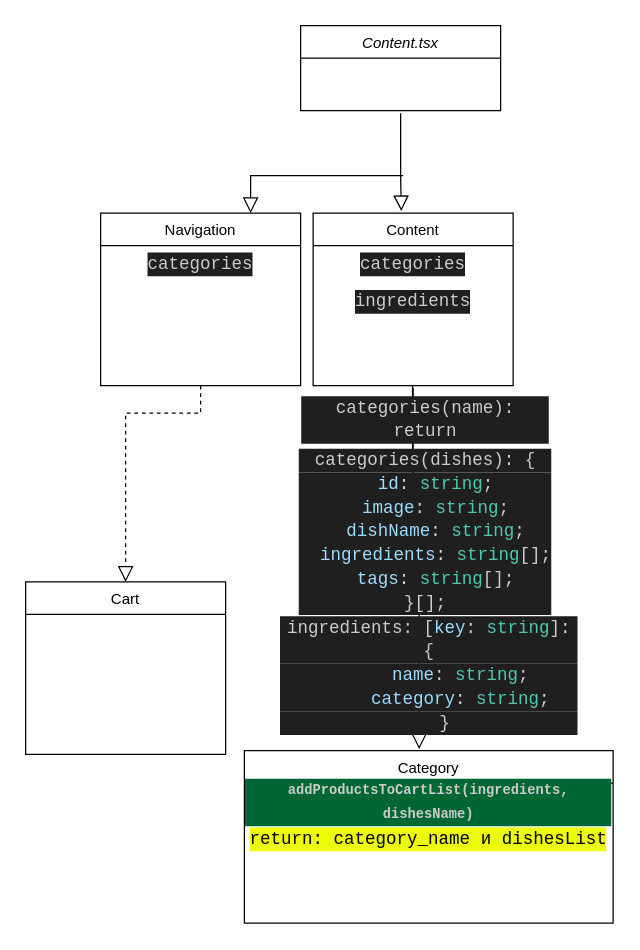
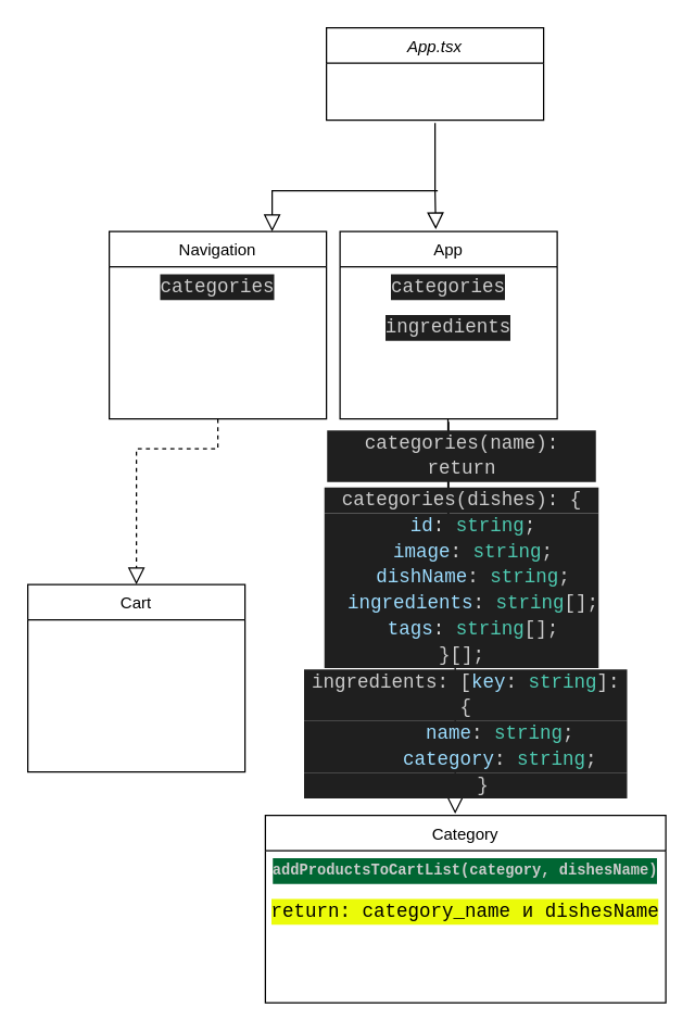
  <mxCell id="0" />
  <mxCell id="1" parent="0" />
- <mxCell id="2" value="Content.tsx" style="swimlane;fontStyle=2;align=center;verticalAlign=top;childLayout=stackLayout;horizontal=1;startSize=26;horizontalStack=0;resizeParent=1;resizeLast=0;collapsible=1;marginBottom=0;rounded=0;shadow=0;strokeWidth=1;" parent="1" vertex="1"><mxGeometry x="240" y="20" width="160" height="68" as="geometry"><mxRectangle x="230" y="140" width="160" height="26" as="alternateBounds" /></mxGeometry></mxCell>
+ <mxCell id="2" value="App.tsx" style="swimlane;fontStyle=2;align=center;verticalAlign=top;childLayout=stackLayout;horizontal=1;startSize=26;horizontalStack=0;resizeParent=1;resizeLast=0;collapsible=1;marginBottom=0;rounded=0;shadow=0;strokeWidth=1;" parent="1" vertex="1"><mxGeometry x="240" y="20" width="160" height="68" as="geometry"><mxRectangle x="230" y="140" width="160" height="26" as="alternateBounds" /></mxGeometry></mxCell>
  <mxCell id="3" value="" style="endArrow=block;endSize=10;endFill=0;shadow=0;strokeWidth=1;rounded=0;edgeStyle=elbowEdgeStyle;elbow=vertical;entryX=0.75;entryY=0;entryDx=0;entryDy=0;" parent="1" target="8" edge="1"><mxGeometry width="160" relative="1" as="geometry"><mxPoint x="322" y="140" as="sourcePoint" /><mxPoint x="240" y="291.242" as="targetPoint" /><Array as="points"><mxPoint x="292" y="140" /></Array></mxGeometry></mxCell>
- <mxCell id="4" value="Content" style="swimlane;fontStyle=0;align=center;verticalAlign=top;childLayout=stackLayout;horizontal=1;startSize=26;horizontalStack=0;resizeParent=1;resizeLast=0;collapsible=1;marginBottom=0;rounded=0;shadow=0;strokeWidth=1;" parent="1" vertex="1"><mxGeometry x="250" y="170" width="160" height="138" as="geometry"><mxRectangle x="550" y="140" width="160" height="26" as="alternateBounds" /></mxGeometry></mxCell>
+ <mxCell id="4" value="App" style="swimlane;fontStyle=0;align=center;verticalAlign=top;childLayout=stackLayout;horizontal=1;startSize=26;horizontalStack=0;resizeParent=1;resizeLast=0;collapsible=1;marginBottom=0;rounded=0;shadow=0;strokeWidth=1;" parent="1" vertex="1"><mxGeometry x="250" y="170" width="160" height="138" as="geometry"><mxRectangle x="550" y="140" width="160" height="26" as="alternateBounds" /></mxGeometry></mxCell>
  <mxCell id="5" value="&lt;div style=&quot;color: rgb(204, 204, 204); background-color: rgb(31, 31, 31); font-family: Consolas, &amp;quot;Courier New&amp;quot;, monospace; font-size: 14px; line-height: 19px;&quot;&gt;categories&lt;/div&gt;" style="text;html=1;strokeColor=none;fillColor=none;align=center;verticalAlign=middle;whiteSpace=wrap;rounded=0;" vertex="1" parent="4"><mxGeometry y="26" width="160" height="30" as="geometry" /></mxCell>
  <mxCell id="6" value="&lt;div style=&quot;color: rgb(204, 204, 204); background-color: rgb(31, 31, 31); font-family: Consolas, &amp;quot;Courier New&amp;quot;, monospace; font-size: 14px; line-height: 19px;&quot;&gt;ingredients&lt;/div&gt;" style="text;html=1;strokeColor=none;fillColor=none;align=center;verticalAlign=middle;whiteSpace=wrap;rounded=0;" vertex="1" parent="4"><mxGeometry y="56" width="160" height="30" as="geometry" /></mxCell>
  <mxCell id="7" value="" style="endArrow=block;endSize=10;endFill=0;shadow=0;strokeWidth=1;rounded=0;edgeStyle=elbowEdgeStyle;elbow=vertical;entryX=0.441;entryY=-0.012;entryDx=0;entryDy=0;entryPerimeter=0;" edge="1" parent="1" target="4"><mxGeometry width="160" relative="1" as="geometry"><mxPoint x="320" y="90" as="sourcePoint" /><mxPoint x="405.28" y="235.584" as="targetPoint" /><Array as="points"><mxPoint x="360" y="140" /><mxPoint x="370" y="80" /></Array></mxGeometry></mxCell>
  <mxCell id="8" value="Navigation" style="swimlane;fontStyle=0;align=center;verticalAlign=top;childLayout=stackLayout;horizontal=1;startSize=26;horizontalStack=0;resizeParent=1;resizeLast=0;collapsible=1;marginBottom=0;rounded=0;shadow=0;strokeWidth=1;" vertex="1" parent="1"><mxGeometry x="80" y="170" width="160" height="138" as="geometry"><mxRectangle x="550" y="140" width="160" height="26" as="alternateBounds" /></mxGeometry></mxCell>
  <mxCell id="9" value="&lt;div style=&quot;color: rgb(204, 204, 204); background-color: rgb(31, 31, 31); font-family: Consolas, &amp;quot;Courier New&amp;quot;, monospace; font-size: 14px; line-height: 19px;&quot;&gt;categories&lt;/div&gt;" style="text;html=1;strokeColor=none;fillColor=none;align=center;verticalAlign=middle;whiteSpace=wrap;rounded=0;" vertex="1" parent="8"><mxGeometry y="26" width="160" height="30" as="geometry" /></mxCell>
  <mxCell id="10" value="" style="endArrow=block;endSize=10;endFill=0;shadow=0;strokeWidth=1;rounded=0;edgeStyle=elbowEdgeStyle;elbow=vertical;entryX=0.5;entryY=0;entryDx=0;entryDy=0;exitX=0.5;exitY=1;exitDx=0;exitDy=0;dashed=1;" edge="1" parent="1" source="8" target="11"><mxGeometry width="160" relative="1" as="geometry"><mxPoint x="240" y="330" as="sourcePoint" /><mxPoint x="118" y="360" as="targetPoint" /><Array as="points"><mxPoint x="210" y="330" /></Array></mxGeometry></mxCell>
- <mxCell id="11" value="Cart" style="swimlane;fontStyle=0;align=center;verticalAlign=top;childLayout=stackLayout;horizontal=1;startSize=26;horizontalStack=0;resizeParent=1;resizeLast=0;collapsible=1;marginBottom=0;rounded=0;shadow=0;strokeWidth=1;" vertex="1" parent="1"><mxGeometry x="20" y="465" width="160" height="138" as="geometry"><mxRectangle x="550" y="140" width="160" height="26" as="alternateBounds" /></mxGeometry></mxCell>
+ <mxCell id="11" value="Cart" style="swimlane;fontStyle=0;align=center;verticalAlign=top;childLayout=stackLayout;horizontal=1;startSize=26;horizontalStack=0;resizeParent=1;resizeLast=0;collapsible=1;marginBottom=0;rounded=0;shadow=0;strokeWidth=1;" vertex="1" parent="1"><mxGeometry x="20" y="430" width="160" height="138" as="geometry"><mxRectangle x="550" y="140" width="160" height="26" as="alternateBounds" /></mxGeometry></mxCell>
  <mxCell id="12" value="Category" style="swimlane;fontStyle=0;align=center;verticalAlign=top;childLayout=stackLayout;horizontal=1;startSize=26;horizontalStack=0;resizeParent=1;resizeLast=0;collapsible=1;marginBottom=0;rounded=0;shadow=0;strokeWidth=1;" vertex="1" parent="1"><mxGeometry x="195" y="600" width="295" height="138" as="geometry"><mxRectangle x="550" y="140" width="160" height="26" as="alternateBounds" /></mxGeometry></mxCell>
- <mxCell id="13" value="&lt;div style=&quot;color: rgb(204, 204, 204); font-family: Consolas, &amp;quot;Courier New&amp;quot;, monospace; font-size: 11px; line-height: 19px;&quot;&gt;&lt;div style=&quot;line-height: 19px; font-size: 11px;&quot;&gt;addProductsToCartList(ingredients, dishesName)&lt;/div&gt;&lt;/div&gt;" style="text;html=1;strokeColor=none;fillColor=none;align=center;verticalAlign=middle;whiteSpace=wrap;rounded=0;fontSize=11;labelBackgroundColor=#006633;fontStyle=1" vertex="1" parent="12"><mxGeometry y="26" width="295" height="30" as="geometry" /></mxCell>
- <mxCell id="14" value="&lt;div style=&quot;font-family: Consolas, &amp;quot;Courier New&amp;quot;, monospace; font-size: 14px; line-height: 19px;&quot;&gt;return: category_name и&amp;nbsp;dishesList&lt;/div&gt;" style="text;html=1;strokeColor=none;fillColor=none;align=center;verticalAlign=middle;whiteSpace=wrap;rounded=0;labelBackgroundColor=#ebfb09;fontColor=#000000;" vertex="1" parent="12"><mxGeometry y="56" width="295" height="30" as="geometry" /></mxCell>
+ <mxCell id="13" value="&lt;div style=&quot;color: rgb(204, 204, 204); font-family: Consolas, &amp;quot;Courier New&amp;quot;, monospace; font-size: 11px; line-height: 19px;&quot;&gt;&lt;div style=&quot;line-height: 19px; font-size: 11px;&quot;&gt;addProductsToCartList(category, dishesName)&lt;/div&gt;&lt;/div&gt;" style="text;html=1;strokeColor=none;fillColor=none;align=center;verticalAlign=middle;whiteSpace=wrap;rounded=0;fontSize=11;labelBackgroundColor=#006633;fontStyle=1" vertex="1" parent="12"><mxGeometry y="26" width="295" height="30" as="geometry" /></mxCell>
+ <mxCell id="14" value="&lt;div style=&quot;font-family: Consolas, &amp;quot;Courier New&amp;quot;, monospace; font-size: 14px; line-height: 19px;&quot;&gt;return: category_name и&amp;nbsp;dishesName&lt;/div&gt;" style="text;html=1;strokeColor=none;fillColor=none;align=center;verticalAlign=middle;whiteSpace=wrap;rounded=0;labelBackgroundColor=#ebfb09;fontColor=#000000;" vertex="1" parent="12"><mxGeometry y="56" width="295" height="30" as="geometry" /></mxCell>
  <mxCell id="15" value="" style="endArrow=block;endSize=10;endFill=0;shadow=0;strokeWidth=1;rounded=0;edgeStyle=elbowEdgeStyle;elbow=vertical;" edge="1" parent="1"><mxGeometry width="160" relative="1" as="geometry"><mxPoint x="330" y="310" as="sourcePoint" /><mxPoint x="330" y="430" as="targetPoint" /><Array as="points" /></mxGeometry></mxCell>
  <mxCell id="16" value="" style="endArrow=block;endSize=10;endFill=0;shadow=0;strokeWidth=1;rounded=0;edgeStyle=elbowEdgeStyle;elbow=vertical;exitX=0.5;exitY=1;exitDx=0;exitDy=0;entryX=0.474;entryY=-0.009;entryDx=0;entryDy=0;entryPerimeter=0;" edge="1" parent="1" target="12"><mxGeometry width="160" relative="1" as="geometry"><mxPoint x="329.52" y="308" as="sourcePoint" /><mxPoint x="330" y="430" as="targetPoint" /><Array as="points" /></mxGeometry></mxCell>
  <mxCell id="17" value="&lt;div style=&quot;color: rgb(204, 204, 204); background-color: rgb(31, 31, 31); font-family: Consolas, &amp;quot;Courier New&amp;quot;, monospace; font-size: 14px; line-height: 19px;&quot;&gt;categories(name): return&lt;/div&gt;" style="text;html=1;strokeColor=none;fillColor=none;align=center;verticalAlign=middle;whiteSpace=wrap;rounded=0;" vertex="1" parent="1"><mxGeometry x="240" y="320" width="200" height="30" as="geometry" /></mxCell>
  <mxCell id="18" value="&lt;div style=&quot;color: rgb(204, 204, 204); background-color: rgb(31, 31, 31); font-family: Consolas, &amp;quot;Courier New&amp;quot;, monospace; font-size: 14px; line-height: 19px;&quot;&gt;categories(dishes):&amp;nbsp;{&lt;/div&gt;&lt;div style=&quot;color: rgb(204, 204, 204); background-color: rgb(31, 31, 31); font-family: Consolas, &amp;quot;Courier New&amp;quot;, monospace; font-size: 14px; line-height: 19px;&quot;&gt;&lt;div&gt;&amp;nbsp; &lt;span style=&quot;color: #9cdcfe;&quot;&gt;id&lt;/span&gt;&lt;span style=&quot;color: #d4d4d4;&quot;&gt;:&lt;/span&gt; &lt;span style=&quot;color: #4ec9b0;&quot;&gt;string&lt;/span&gt;;&lt;/div&gt;&lt;div&gt;&amp;nbsp; &lt;span style=&quot;color: #9cdcfe;&quot;&gt;image&lt;/span&gt;&lt;span style=&quot;color: #d4d4d4;&quot;&gt;:&lt;/span&gt; &lt;span style=&quot;color: #4ec9b0;&quot;&gt;string&lt;/span&gt;;&lt;/div&gt;&lt;div&gt;&amp;nbsp; &lt;span style=&quot;color: #9cdcfe;&quot;&gt;dishName&lt;/span&gt;&lt;span style=&quot;color: #d4d4d4;&quot;&gt;:&lt;/span&gt; &lt;span style=&quot;color: #4ec9b0;&quot;&gt;string&lt;/span&gt;;&lt;/div&gt;&lt;div&gt;&amp;nbsp; &lt;span style=&quot;color: #9cdcfe;&quot;&gt;ingredients&lt;/span&gt;&lt;span style=&quot;color: #d4d4d4;&quot;&gt;:&lt;/span&gt; &lt;span style=&quot;color: #4ec9b0;&quot;&gt;string&lt;/span&gt;[];&lt;/div&gt;&lt;div&gt;&amp;nbsp; &lt;span style=&quot;color: #9cdcfe;&quot;&gt;tags&lt;/span&gt;&lt;span style=&quot;color: #d4d4d4;&quot;&gt;:&lt;/span&gt; &lt;span style=&quot;color: #4ec9b0;&quot;&gt;string&lt;/span&gt;[];&lt;/div&gt;&lt;div&gt;}[];&lt;/div&gt;&lt;/div&gt;" style="text;html=1;strokeColor=none;fillColor=none;align=center;verticalAlign=middle;whiteSpace=wrap;rounded=0;" vertex="1" parent="1"><mxGeometry x="190" y="410" width="300" height="30" as="geometry" /></mxCell>
  <mxCell id="19" value="&lt;div style=&quot;color: rgb(204, 204, 204); background-color: rgb(31, 31, 31); font-family: Consolas, &amp;quot;Courier New&amp;quot;, monospace; font-size: 14px; line-height: 19px;&quot;&gt;ingredients:&amp;nbsp;[&lt;span style=&quot;color: rgb(156, 220, 254);&quot;&gt;key&lt;/span&gt;&lt;span style=&quot;color: rgb(212, 212, 212);&quot;&gt;:&lt;/span&gt;&lt;span style=&quot;&quot;&gt; &lt;/span&gt;&lt;span style=&quot;color: rgb(78, 201, 176);&quot;&gt;string&lt;/span&gt;&lt;span style=&quot;&quot;&gt;]&lt;/span&gt;&lt;span style=&quot;color: rgb(212, 212, 212);&quot;&gt;:&lt;/span&gt;&lt;span style=&quot;&quot;&gt; {&lt;/span&gt;&lt;/div&gt;&lt;div style=&quot;color: rgb(204, 204, 204); background-color: rgb(31, 31, 31); font-family: Consolas, &amp;quot;Courier New&amp;quot;, monospace; font-size: 14px; line-height: 19px;&quot;&gt;&lt;div&gt;&amp;nbsp; &amp;nbsp; &amp;nbsp; &lt;span style=&quot;color: #9cdcfe;&quot;&gt;name&lt;/span&gt;&lt;span style=&quot;color: #d4d4d4;&quot;&gt;:&lt;/span&gt; &lt;span style=&quot;color: #4ec9b0;&quot;&gt;string&lt;/span&gt;;&lt;/div&gt;&lt;div&gt;&amp;nbsp; &amp;nbsp; &amp;nbsp; &lt;span style=&quot;color: #9cdcfe;&quot;&gt;category&lt;/span&gt;&lt;span style=&quot;color: #d4d4d4;&quot;&gt;:&lt;/span&gt; &lt;span style=&quot;color: #4ec9b0;&quot;&gt;string&lt;/span&gt;;&lt;/div&gt;&lt;/div&gt;&lt;div style=&quot;color: rgb(204, 204, 204); background-color: rgb(31, 31, 31); font-family: Consolas, &amp;quot;Courier New&amp;quot;, monospace; font-size: 14px; line-height: 19px;&quot;&gt;&lt;span style=&quot;&quot;&gt;&amp;nbsp; &amp;nbsp; }&lt;/span&gt;&amp;nbsp;&lt;/div&gt;" style="text;html=1;strokeColor=none;fillColor=none;align=center;verticalAlign=middle;whiteSpace=wrap;rounded=0;" vertex="1" parent="1"><mxGeometry x="222.5" y="520" width="240" height="40" as="geometry" /></mxCell>
